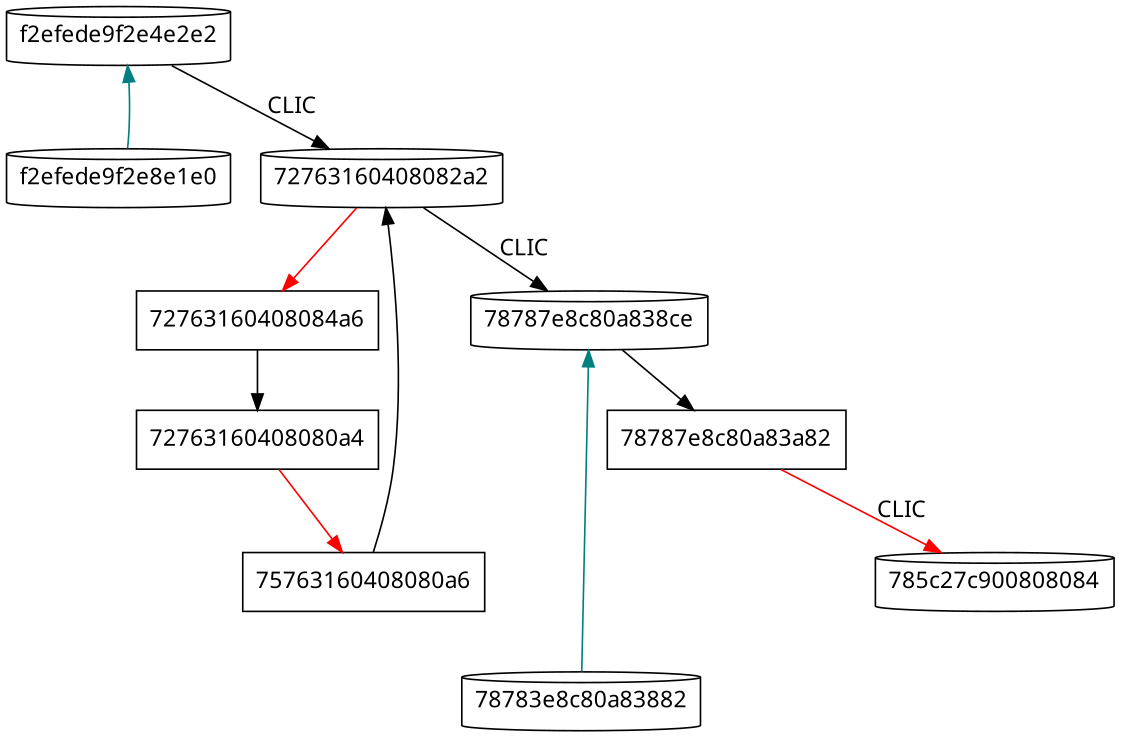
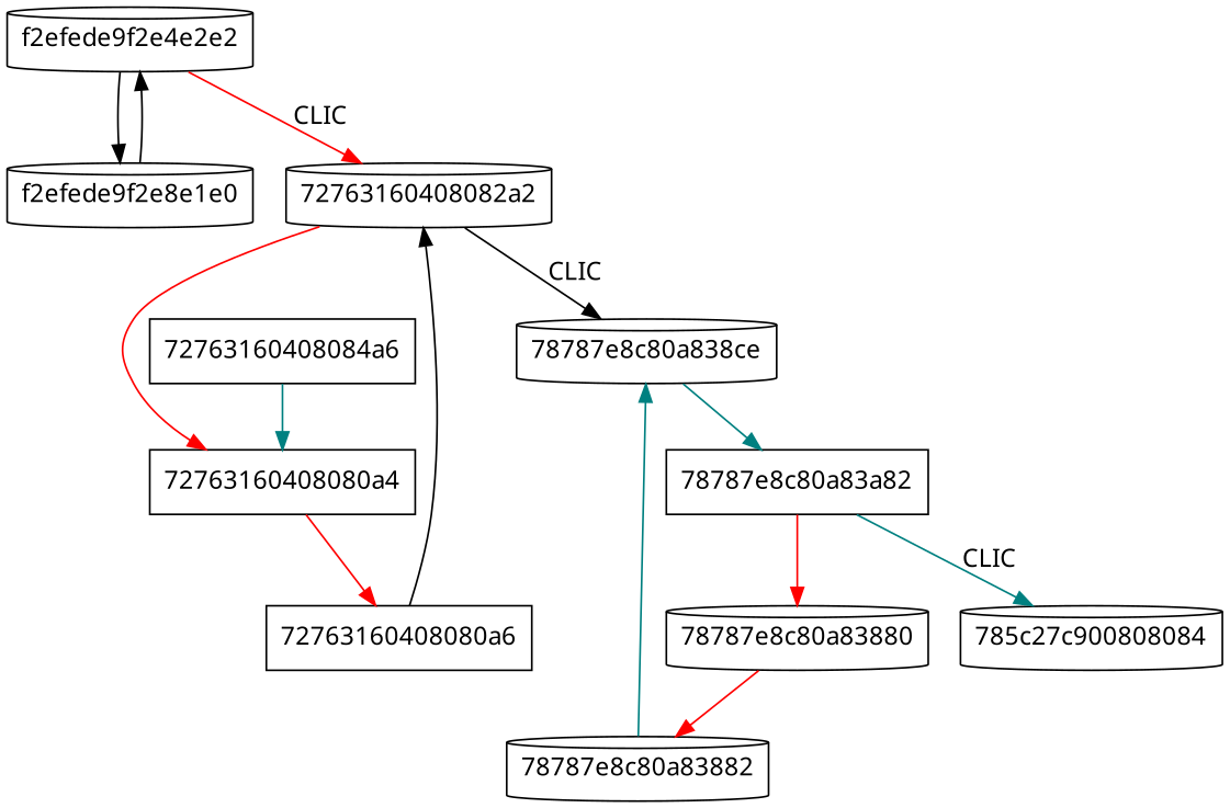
  digraph {
    fontname="Noto Sans"
    node [fontname="Noto Sans" shape=cylinder]
    edge [color=black fontname="Noto Sans"]
    n1 [label=f2efede9f2e4e2e2]
    n2 [label=f2efede9f2e8e1e0]
    n3 [label="72763160408082a2"]
    n4 [label="72763160408084a6" shape=box]
    n5 [label="78787e8c80a838ce"]
    n6 [label="72763160408080a4" shape=box]
-   n7 [label="78783e8c80a83882"]
-   n8 [label="75763160408080a6" shape=box]
+   n7 [label="78787e8c80a83882"]
+   n8 [label="72763160408080a6" shape=box]
    n9 [label="78787e8c80a83a82" shape=box]
+   n10 [label="78787e8c80a83880"]
    n11 [label="785c27c900808084"]
-   n1 -> n3 [label=CLIC]
-   n2 -> n1 [color=teal]
-   n3 -> n4 [color=red]
+   n1 -> n2
+   n1 -> n3 [color=red label=CLIC]
+   n2 -> n1
+   n3 -> n6 [color=red]
    n3 -> n5 [label=CLIC]
-   n4 -> n6
-   n5 -> n9
+   n4 -> n6 [color=teal]
+   n5 -> n9 [color=teal]
    n6 -> n8 [color=red]
    n7 -> n5 [color=teal]
    n8 -> n3
-   n9 -> n11 [color=red label=CLIC]
+   n9 -> n10 [color=red]
+   n9 -> n11 [color=teal label=CLIC]
+   n10 -> n7 [color=red]
  }
